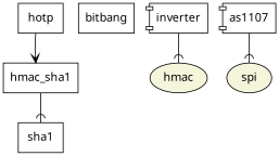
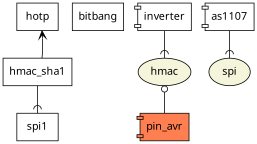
  digraph {
    fontname="Noto Sans"
    rankdir=TB
    node [fontname="Noto Sans" shape=box]
    edge [arrowhead=icurve fontname="Noto Sans"]
    hotp
    hmac_sha1
-   sha1
+   sha1 [label=spi1]
    n4 [label=bitbang]
    n5 [fillcolor=beige label=hmac shape=ellipse style=filled]
+   pin_avr [fillcolor=coral shape=component style=filled]
    spi [fillcolor=beige shape=ellipse style=filled]
    inverter [shape=component]
    as1107 [shape=component]
-   hotp -> hmac_sha1 [arrowhead=vee]
+   hmac_sha1 -> hotp [arrowhead=vee]
    hmac_sha1 -> sha1
+   n5 -> pin_avr [arrowtail=odot dir=back]
    inverter -> n5
    as1107 -> spi
  }
